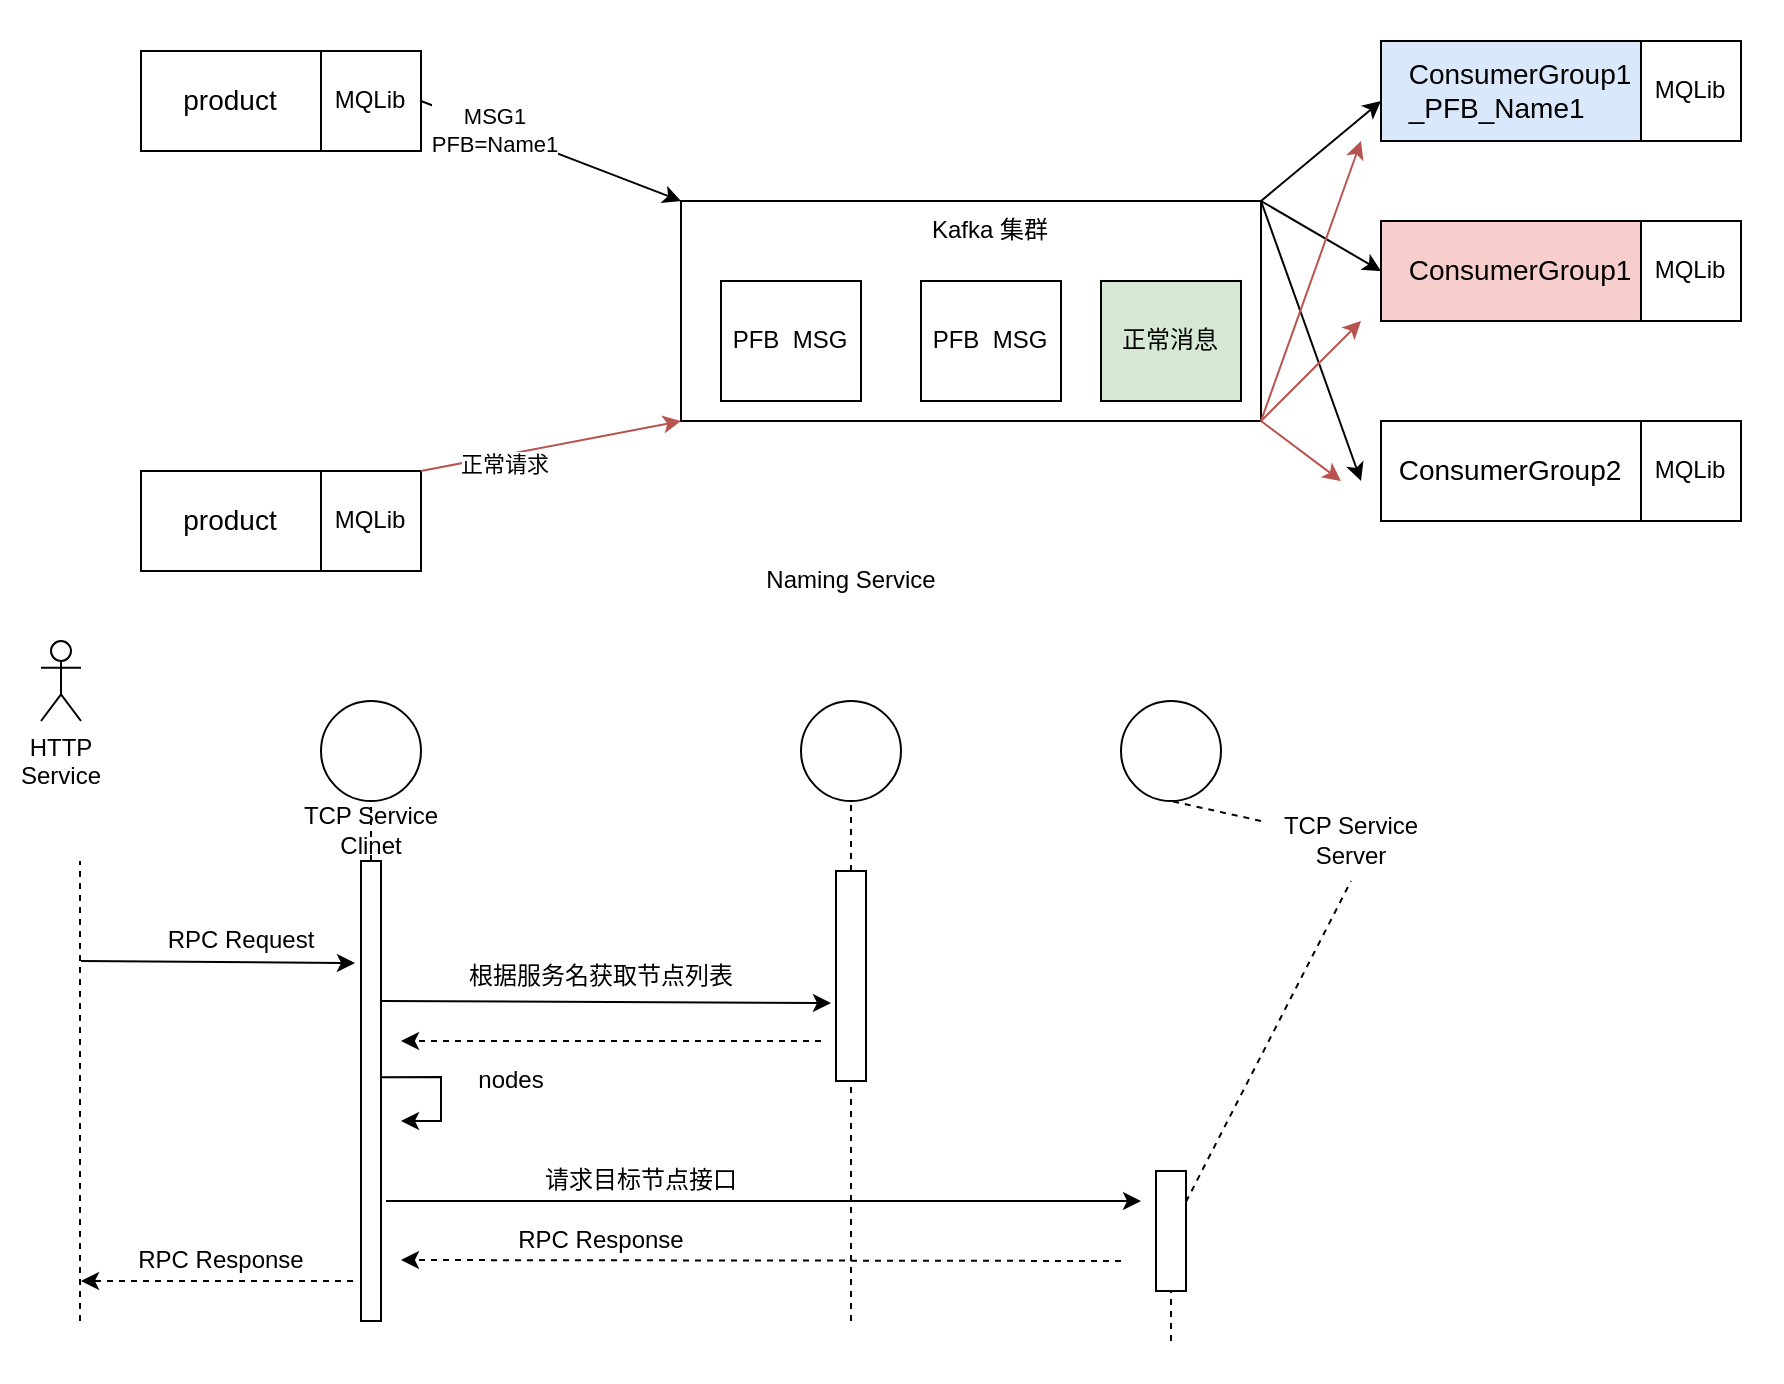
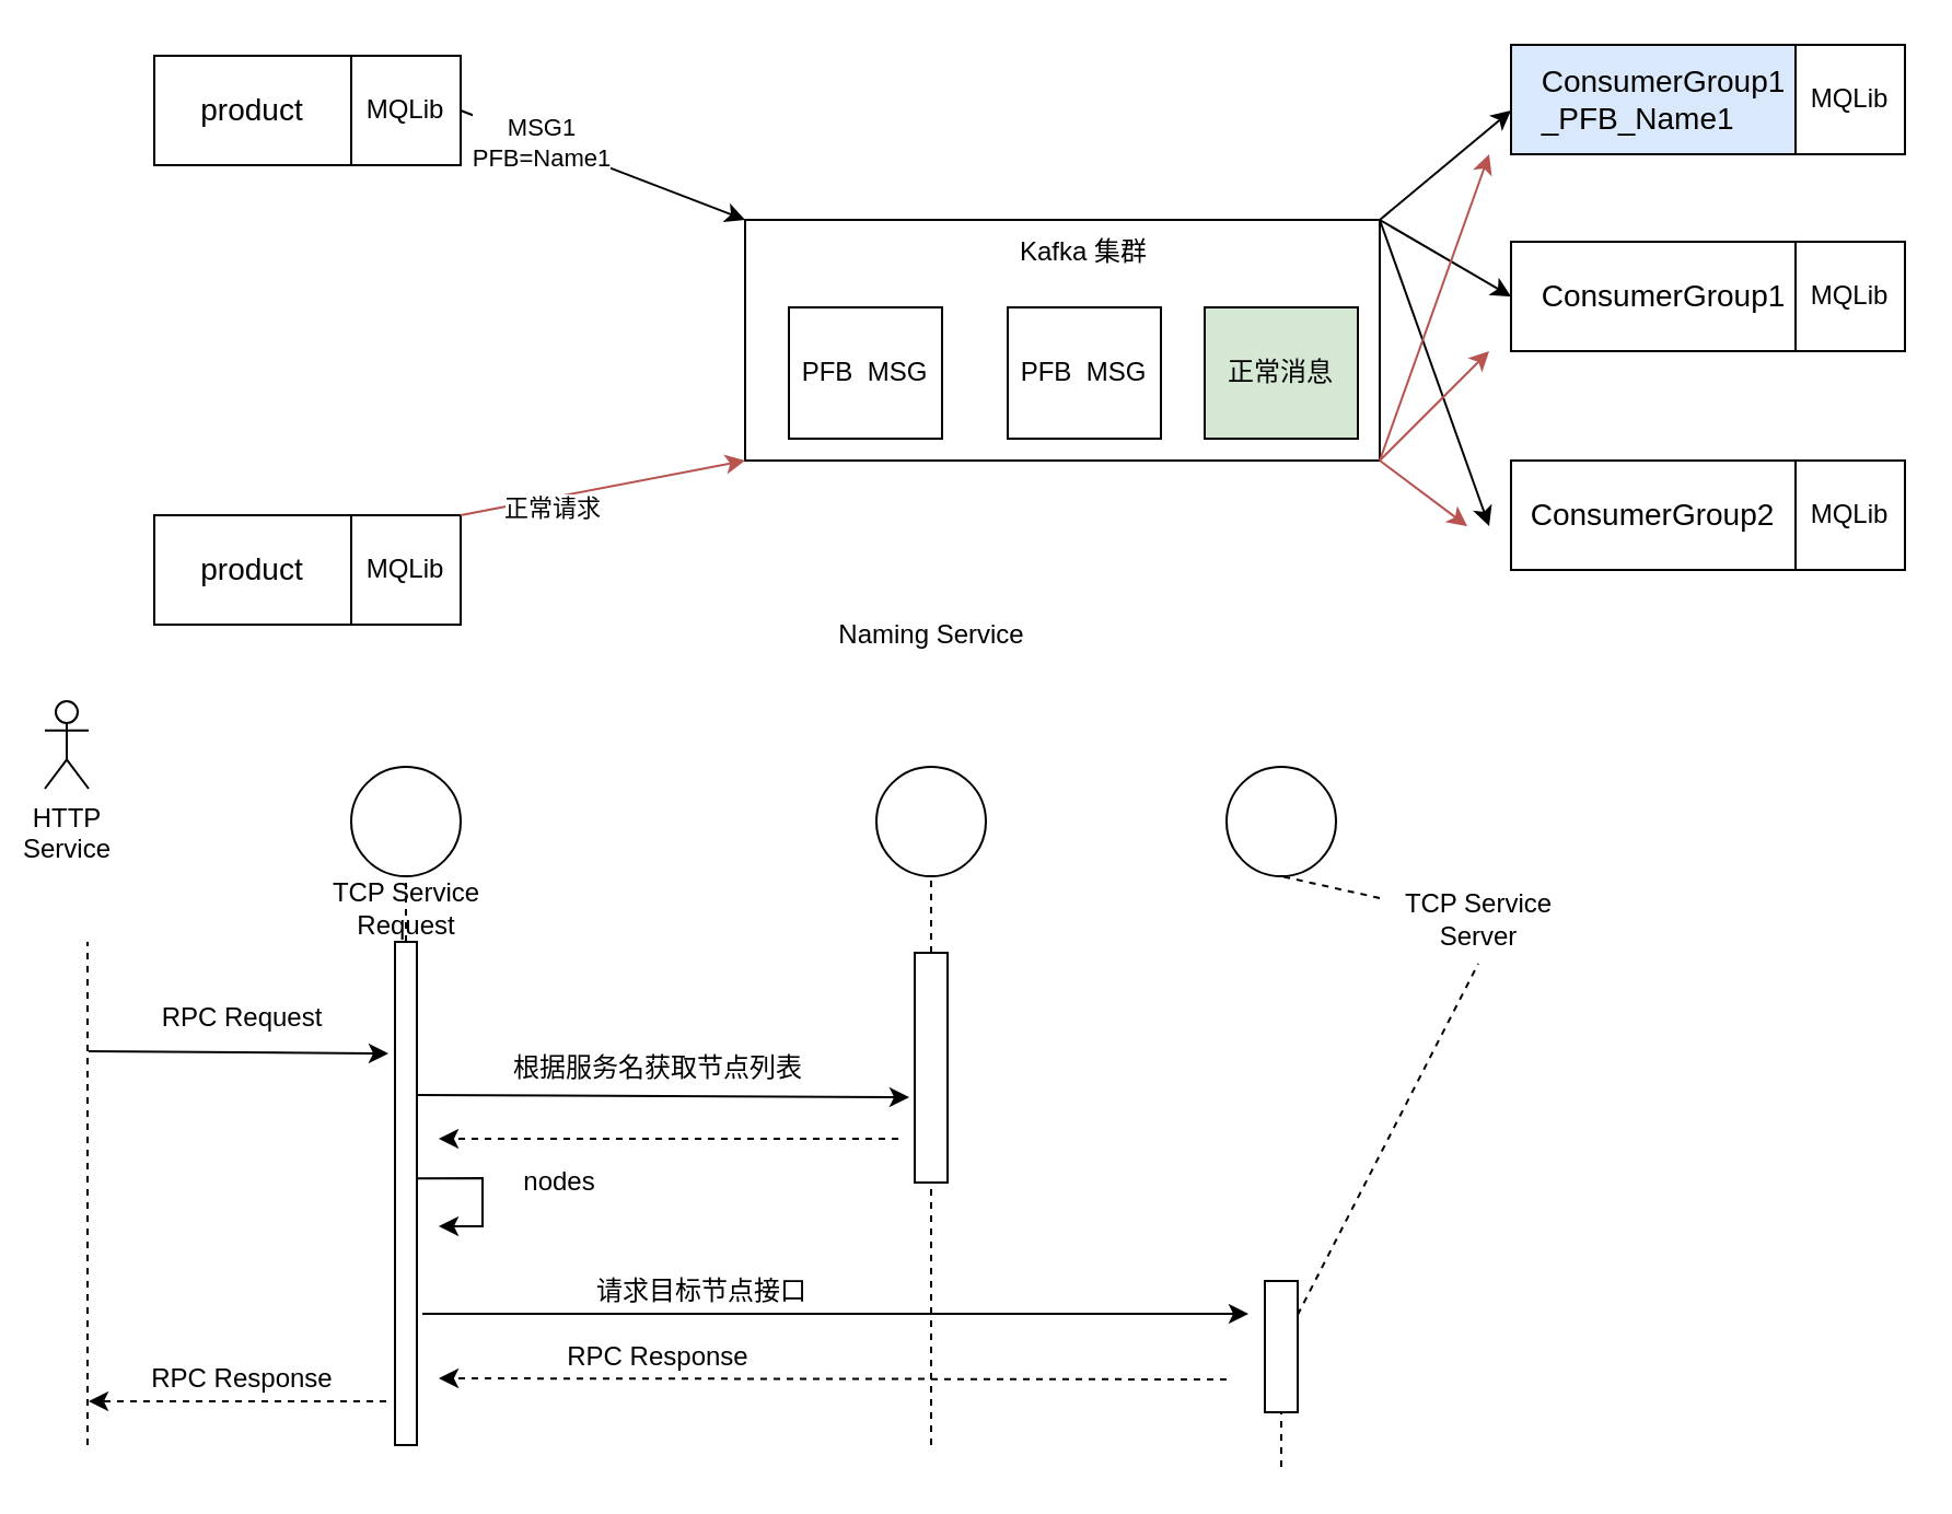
  <mxCell id="0" />
  <mxCell id="1" parent="0" />
  <mxCell id="2" value="&lt;font style=&quot;font-size: 14px;&quot;&gt;product&lt;/font&gt;" style="rounded=0;whiteSpace=wrap;html=1;" vertex="1" parent="1"><mxGeometry x="70" y="25" width="90" height="50" as="geometry" /></mxCell>
  <mxCell id="3" value="MQLib" style="rounded=0;whiteSpace=wrap;html=1;" vertex="1" parent="1"><mxGeometry x="160" y="25" width="50" height="50" as="geometry" /></mxCell>
  <mxCell id="4" value="&lt;font style=&quot;font-size: 14px;&quot;&gt;product&lt;/font&gt;" style="rounded=0;whiteSpace=wrap;html=1;" vertex="1" parent="1"><mxGeometry x="70" y="235" width="90" height="50" as="geometry" /></mxCell>
  <mxCell id="5" value="MQLib" style="rounded=0;whiteSpace=wrap;html=1;" vertex="1" parent="1"><mxGeometry x="160" y="235" width="50" height="50" as="geometry" /></mxCell>
  <mxCell id="6" value="" style="rounded=0;whiteSpace=wrap;html=1;" vertex="1" parent="1"><mxGeometry x="340" y="100" width="290" height="110" as="geometry" /></mxCell>
  <mxCell id="7" value="" style="endArrow=classic;html=1;rounded=0;exitX=1;exitY=0.5;exitDx=0;exitDy=0;entryX=0;entryY=0;entryDx=0;entryDy=0;" edge="1" parent="1" source="3" target="6"><mxGeometry width="50" height="50" relative="1" as="geometry"><mxPoint x="180" y="90" as="sourcePoint" /><mxPoint x="230" y="40" as="targetPoint" /></mxGeometry></mxCell>
  <mxCell id="8" value="MSG1&lt;br&gt;PFB=Name1" style="edgeLabel;html=1;align=center;verticalAlign=middle;resizable=0;points=[];" vertex="1" connectable="0" parent="7"><mxGeometry x="-0.439" relative="1" as="geometry"><mxPoint as="offset" /></mxGeometry></mxCell>
  <mxCell id="9" value="" style="endArrow=classic;html=1;rounded=0;exitX=1;exitY=0;exitDx=0;exitDy=0;entryX=0;entryY=1;entryDx=0;entryDy=0;fillColor=#f8cecc;strokeColor=#b85450;" edge="1" parent="1" source="5" target="6"><mxGeometry width="50" height="50" relative="1" as="geometry"><mxPoint x="160" y="280" as="sourcePoint" /><mxPoint x="210" y="230" as="targetPoint" /></mxGeometry></mxCell>
  <mxCell id="10" value="正常请求" style="edgeLabel;html=1;align=center;verticalAlign=middle;resizable=0;points=[];" vertex="1" connectable="0" parent="9"><mxGeometry x="-0.386" y="-4" relative="1" as="geometry"><mxPoint as="offset" /></mxGeometry></mxCell>
  <mxCell id="11" value="PFB&amp;nbsp; MSG" style="rounded=0;whiteSpace=wrap;html=1;" vertex="1" parent="1"><mxGeometry x="360" y="140" width="70" height="60" as="geometry" /></mxCell>
  <mxCell id="12" value="&lt;span style=&quot;font-weight: normal;&quot;&gt;PFB&amp;nbsp; MSG&lt;/span&gt;" style="rounded=0;whiteSpace=wrap;html=1;fontStyle=1" vertex="1" parent="1"><mxGeometry x="460" y="140" width="70" height="60" as="geometry" /></mxCell>
  <mxCell id="13" value="正常消息" style="rounded=0;whiteSpace=wrap;html=1;fillColor=#d5e8d4;" vertex="1" parent="1"><mxGeometry x="550" y="140" width="70" height="60" as="geometry" /></mxCell>
  <mxCell id="14" value="Kafka 集群" style="text;html=1;strokeColor=none;fillColor=none;align=center;verticalAlign=middle;whiteSpace=wrap;rounded=0;" vertex="1" parent="1"><mxGeometry x="450" y="100" width="90" height="30" as="geometry" /></mxCell>
  <mxCell id="15" value="&lt;span style=&quot;font-size: 14px;&quot;&gt;ConsumerGroup1&lt;br&gt;&lt;div style=&quot;text-align: left;&quot;&gt;&lt;span style=&quot;background-color: initial;&quot;&gt;_PFB_Name1&lt;/span&gt;&lt;/div&gt;&lt;/span&gt;" style="rounded=0;whiteSpace=wrap;html=1;fillColor=#dae8fc;" vertex="1" parent="1"><mxGeometry x="690" y="20" width="140" height="50" as="geometry" /></mxCell>
  <mxCell id="16" value="MQLib" style="rounded=0;whiteSpace=wrap;html=1;" vertex="1" parent="1"><mxGeometry x="820" y="20" width="50" height="50" as="geometry" /></mxCell>
  <mxCell id="17" value="&lt;span style=&quot;font-size: 14px;&quot;&gt;ConsumerGroup2&lt;/span&gt;" style="rounded=0;whiteSpace=wrap;html=1;" vertex="1" parent="1"><mxGeometry x="690" y="210" width="130" height="50" as="geometry" /></mxCell>
  <mxCell id="18" value="MQLib" style="rounded=0;whiteSpace=wrap;html=1;" vertex="1" parent="1"><mxGeometry x="820" y="210" width="50" height="50" as="geometry" /></mxCell>
- <mxCell id="19" value="&lt;span style=&quot;font-size: 14px;&quot;&gt;ConsumerGroup1&lt;/span&gt;" style="rounded=0;whiteSpace=wrap;html=1;fillColor=#f8cecc;" vertex="1" parent="1"><mxGeometry x="690" y="110" width="140" height="50" as="geometry" /></mxCell>
+ <mxCell id="19" value="&lt;span style=&quot;font-size: 14px;&quot;&gt;ConsumerGroup1&lt;/span&gt;" style="rounded=0;whiteSpace=wrap;html=1;" vertex="1" parent="1"><mxGeometry x="690" y="110" width="140" height="50" as="geometry" /></mxCell>
  <mxCell id="20" value="MQLib" style="rounded=0;whiteSpace=wrap;html=1;" vertex="1" parent="1"><mxGeometry x="820" y="110" width="50" height="50" as="geometry" /></mxCell>
  <mxCell id="21" value="" style="endArrow=classic;html=1;rounded=0;exitX=1;exitY=0;exitDx=0;exitDy=0;" edge="1" parent="1" source="6"><mxGeometry width="50" height="50" relative="1" as="geometry"><mxPoint x="640" y="110" as="sourcePoint" /><mxPoint x="690" y="50" as="targetPoint" /></mxGeometry></mxCell>
  <mxCell id="22" value="" style="endArrow=classic;html=1;rounded=0;entryX=0;entryY=0.5;entryDx=0;entryDy=0;exitX=1;exitY=0;exitDx=0;exitDy=0;" edge="1" parent="1" source="6" target="19"><mxGeometry width="50" height="50" relative="1" as="geometry"><mxPoint x="640" y="150" as="sourcePoint" /><mxPoint x="680" y="140" as="targetPoint" /></mxGeometry></mxCell>
  <mxCell id="23" value="" style="endArrow=classic;html=1;rounded=1;exitX=1;exitY=0;exitDx=0;exitDy=0;" edge="1" parent="1" source="6"><mxGeometry width="50" height="50" relative="1" as="geometry"><mxPoint x="630" y="128" as="sourcePoint" /><mxPoint x="680" y="240" as="targetPoint" /></mxGeometry></mxCell>
  <mxCell id="24" value="" style="endArrow=classic;html=1;rounded=0;fillColor=#f8cecc;strokeColor=#b85450;" edge="1" parent="1"><mxGeometry width="50" height="50" relative="1" as="geometry"><mxPoint x="630" y="210" as="sourcePoint" /><mxPoint x="680" y="70" as="targetPoint" /></mxGeometry></mxCell>
  <mxCell id="25" value="" style="endArrow=classic;html=1;rounded=0;fillColor=#f8cecc;strokeColor=#b85450;" edge="1" parent="1"><mxGeometry width="50" height="50" relative="1" as="geometry"><mxPoint x="630" y="210" as="sourcePoint" /><mxPoint x="680" y="160" as="targetPoint" /></mxGeometry></mxCell>
  <mxCell id="26" value="" style="endArrow=classic;html=1;rounded=0;exitX=1;exitY=1;exitDx=0;exitDy=0;fillColor=#f8cecc;strokeColor=#b85450;" edge="1" parent="1" source="6"><mxGeometry width="50" height="50" relative="1" as="geometry"><mxPoint x="600" y="280" as="sourcePoint" /><mxPoint x="670" y="240" as="targetPoint" /></mxGeometry></mxCell>
  <mxCell id="27" value="" style="endArrow=none;dashed=1;html=1;rounded=0;" edge="1" parent="1"><mxGeometry width="50" height="50" relative="1" as="geometry"><mxPoint x="39.5" y="660" as="sourcePoint" /><mxPoint x="39.5" y="430" as="targetPoint" /></mxGeometry></mxCell>
  <mxCell id="28" value="HTTP&lt;br&gt;Service" style="shape=umlActor;verticalLabelPosition=bottom;verticalAlign=top;html=1;outlineConnect=0;" vertex="1" parent="1"><mxGeometry x="20" y="320" width="20" height="40" as="geometry" /></mxCell>
  <mxCell id="29" value="" style="ellipse;whiteSpace=wrap;html=1;aspect=fixed;" vertex="1" parent="1"><mxGeometry x="160" y="350" width="50" height="50" as="geometry" /></mxCell>
  <mxCell id="30" value="" style="rounded=0;whiteSpace=wrap;html=1;" vertex="1" parent="1"><mxGeometry x="180" y="430" width="10" height="230" as="geometry" /></mxCell>
  <mxCell id="31" value="" style="endArrow=none;dashed=1;html=1;rounded=0;exitX=0.5;exitY=0;exitDx=0;exitDy=0;entryX=0.5;entryY=1;entryDx=0;entryDy=0;" edge="1" parent="1" source="30" target="29"><mxGeometry width="50" height="50" relative="1" as="geometry"><mxPoint x="140" y="450" as="sourcePoint" /><mxPoint x="190" y="400" as="targetPoint" /></mxGeometry></mxCell>
  <mxCell id="32" value="" style="endArrow=classic;html=1;rounded=0;entryX=-0.3;entryY=0.222;entryDx=0;entryDy=0;entryPerimeter=0;" edge="1" parent="1" target="30"><mxGeometry width="50" height="50" relative="1" as="geometry"><mxPoint x="40" y="480" as="sourcePoint" /><mxPoint x="170" y="480" as="targetPoint" /></mxGeometry></mxCell>
  <mxCell id="33" value="" style="endArrow=classic;html=1;rounded=0;exitX=-0.4;exitY=0.913;exitDx=0;exitDy=0;exitPerimeter=0;dashed=1;" edge="1" parent="1" source="30"><mxGeometry width="50" height="50" relative="1" as="geometry"><mxPoint x="90" y="640" as="sourcePoint" /><mxPoint x="40" y="640" as="targetPoint" /></mxGeometry></mxCell>
- <mxCell id="34" value="RPC Request" style="text;html=1;align=center;verticalAlign=middle;resizable=0;points=[];autosize=1;strokeColor=none;fillColor=none;" vertex="1" parent="1"><mxGeometry x="70" y="455" width="100" height="30" as="geometry" /></mxCell>
+ <mxCell id="34" value="RPC Request" style="text;html=1;align=center;verticalAlign=middle;resizable=0;points=[];autosize=1;strokeColor=none;fillColor=none;" vertex="1" parent="1"><mxGeometry x="60" y="450" width="100" height="30" as="geometry" /></mxCell>
  <mxCell id="35" value="RPC Response" style="text;html=1;align=center;verticalAlign=middle;resizable=0;points=[];autosize=1;strokeColor=none;fillColor=none;" vertex="1" parent="1"><mxGeometry x="55" y="615" width="110" height="30" as="geometry" /></mxCell>
  <mxCell id="36" value="" style="ellipse;whiteSpace=wrap;html=1;aspect=fixed;" vertex="1" parent="1"><mxGeometry x="400" y="350" width="50" height="50" as="geometry" /></mxCell>
  <mxCell id="37" value="" style="ellipse;whiteSpace=wrap;html=1;aspect=fixed;" vertex="1" parent="1"><mxGeometry x="560" y="350" width="50" height="50" as="geometry" /></mxCell>
  <mxCell id="38" value="" style="endArrow=none;dashed=1;html=1;rounded=0;entryX=0.5;entryY=1;entryDx=0;entryDy=0;" edge="1" parent="1" source="54" target="37"><mxGeometry width="50" height="50" relative="1" as="geometry"><mxPoint x="585" y="670" as="sourcePoint" /><mxPoint x="580" y="400" as="targetPoint" /></mxGeometry></mxCell>
  <mxCell id="39" value="" style="endArrow=none;dashed=1;html=1;rounded=0;entryX=0.5;entryY=1;entryDx=0;entryDy=0;" edge="1" parent="1" source="41" target="36"><mxGeometry width="50" height="50" relative="1" as="geometry"><mxPoint x="425" y="660" as="sourcePoint" /><mxPoint x="430" y="400" as="targetPoint" /></mxGeometry></mxCell>
  <mxCell id="40" value="" style="endArrow=none;dashed=1;html=1;rounded=0;entryX=0.5;entryY=1;entryDx=0;entryDy=0;" edge="1" parent="1" target="41"><mxGeometry width="50" height="50" relative="1" as="geometry"><mxPoint x="425" y="660" as="sourcePoint" /><mxPoint x="425" y="400" as="targetPoint" /></mxGeometry></mxCell>
  <mxCell id="41" value="" style="rounded=0;whiteSpace=wrap;html=1;" vertex="1" parent="1"><mxGeometry x="417.5" y="435" width="15" height="105" as="geometry" /></mxCell>
  <mxCell id="42" value="" style="endArrow=none;dashed=1;html=1;rounded=0;entryX=0.5;entryY=1;entryDx=0;entryDy=0;" edge="1" parent="1" target="43"><mxGeometry width="50" height="50" relative="1" as="geometry"><mxPoint x="585" y="670" as="sourcePoint" /><mxPoint x="585" y="400" as="targetPoint" /></mxGeometry></mxCell>
  <mxCell id="43" value="" style="rounded=0;whiteSpace=wrap;html=1;" vertex="1" parent="1"><mxGeometry x="577.5" y="585" width="15" height="60" as="geometry" /></mxCell>
  <mxCell id="44" value="" style="endArrow=classic;html=1;rounded=0;entryX=-0.167;entryY=0.629;entryDx=0;entryDy=0;entryPerimeter=0;" edge="1" parent="1" target="41"><mxGeometry width="50" height="50" relative="1" as="geometry"><mxPoint x="190" y="500" as="sourcePoint" /><mxPoint x="327" y="501" as="targetPoint" /></mxGeometry></mxCell>
  <mxCell id="45" value="" style="endArrow=classic;html=1;rounded=0;dashed=1;" edge="1" parent="1"><mxGeometry width="50" height="50" relative="1" as="geometry"><mxPoint x="410" y="520" as="sourcePoint" /><mxPoint x="200" y="520" as="targetPoint" /></mxGeometry></mxCell>
  <mxCell id="46" value="" style="endArrow=classic;html=1;rounded=0;" edge="1" parent="1"><mxGeometry width="50" height="50" relative="1" as="geometry"><mxPoint x="192.5" y="600" as="sourcePoint" /><mxPoint x="570" y="600" as="targetPoint" /></mxGeometry></mxCell>
  <mxCell id="47" value="" style="endArrow=classic;html=1;rounded=0;dashed=1;" edge="1" parent="1"><mxGeometry width="50" height="50" relative="1" as="geometry"><mxPoint x="560" y="630" as="sourcePoint" /><mxPoint x="200" y="629.5" as="targetPoint" /></mxGeometry></mxCell>
  <mxCell id="48" value="根据服务名获取节点列表" style="text;html=1;align=center;verticalAlign=middle;resizable=0;points=[];autosize=1;strokeColor=none;fillColor=none;" vertex="1" parent="1"><mxGeometry x="220" y="472.5" width="160" height="30" as="geometry" /></mxCell>
  <mxCell id="49" value="nodes" style="text;html=1;align=center;verticalAlign=middle;resizable=0;points=[];autosize=1;strokeColor=none;fillColor=none;" vertex="1" parent="1"><mxGeometry x="225" y="525" width="60" height="30" as="geometry" /></mxCell>
  <mxCell id="50" value="请求目标节点接口" style="text;html=1;align=center;verticalAlign=middle;resizable=0;points=[];autosize=1;strokeColor=none;fillColor=none;" vertex="1" parent="1"><mxGeometry x="260" y="575" width="120" height="30" as="geometry" /></mxCell>
  <mxCell id="51" value="RPC Response" style="text;html=1;align=center;verticalAlign=middle;resizable=0;points=[];autosize=1;strokeColor=none;fillColor=none;" vertex="1" parent="1"><mxGeometry x="245" y="605" width="110" height="30" as="geometry" /></mxCell>
  <mxCell id="52" value="Naming Service" style="text;html=1;align=center;verticalAlign=middle;resizable=0;points=[];autosize=1;strokeColor=none;fillColor=none;" vertex="1" parent="1"><mxGeometry x="370" y="275" width="110" height="30" as="geometry" /></mxCell>
  <mxCell id="53" value="" style="endArrow=none;dashed=1;html=1;rounded=0;entryX=0.5;entryY=1;entryDx=0;entryDy=0;" edge="1" parent="1" source="43" target="54"><mxGeometry width="50" height="50" relative="1" as="geometry"><mxPoint x="585" y="585" as="sourcePoint" /><mxPoint x="585" y="400" as="targetPoint" /></mxGeometry></mxCell>
  <mxCell id="54" value="TCP Service&lt;br&gt;Server" style="text;html=1;align=center;verticalAlign=middle;resizable=0;points=[];autosize=1;strokeColor=none;fillColor=none;" vertex="1" parent="1"><mxGeometry x="630" y="400" width="90" height="40" as="geometry" /></mxCell>
- <mxCell id="55" value="TCP Service&lt;br&gt;Clinet" style="text;html=1;align=center;verticalAlign=middle;resizable=0;points=[];autosize=1;strokeColor=none;fillColor=none;" vertex="1" parent="1"><mxGeometry x="140" y="395" width="90" height="40" as="geometry" /></mxCell>
+ <mxCell id="55" value="TCP Service&lt;br&gt;Request" style="text;html=1;align=center;verticalAlign=middle;resizable=0;points=[];autosize=1;strokeColor=none;fillColor=none;" vertex="1" parent="1"><mxGeometry x="140" y="395" width="90" height="40" as="geometry" /></mxCell>
  <mxCell id="56" value="" style="endArrow=classic;html=1;rounded=0;exitX=1;exitY=0.47;exitDx=0;exitDy=0;exitPerimeter=0;" edge="1" parent="1" source="30"><mxGeometry width="50" height="50" relative="1" as="geometry"><mxPoint x="190" y="565" as="sourcePoint" /><mxPoint x="200" y="560" as="targetPoint" /><Array as="points"><mxPoint x="220" y="538" /><mxPoint x="220" y="560" /></Array></mxGeometry></mxCell>
